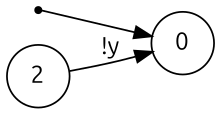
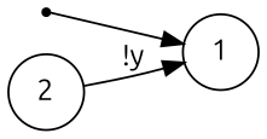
  digraph {
    fontname=Ubuntu
    rankdir=LR
    node [fontname=Ubuntu shape=circle]
    edge [fontname=Ubuntu]
    ENTRY [shape=point]
-   0
+   0 [label=1]
    2
    ENTRY -> 0
    2 -> 0 [label="!y"]
  }
